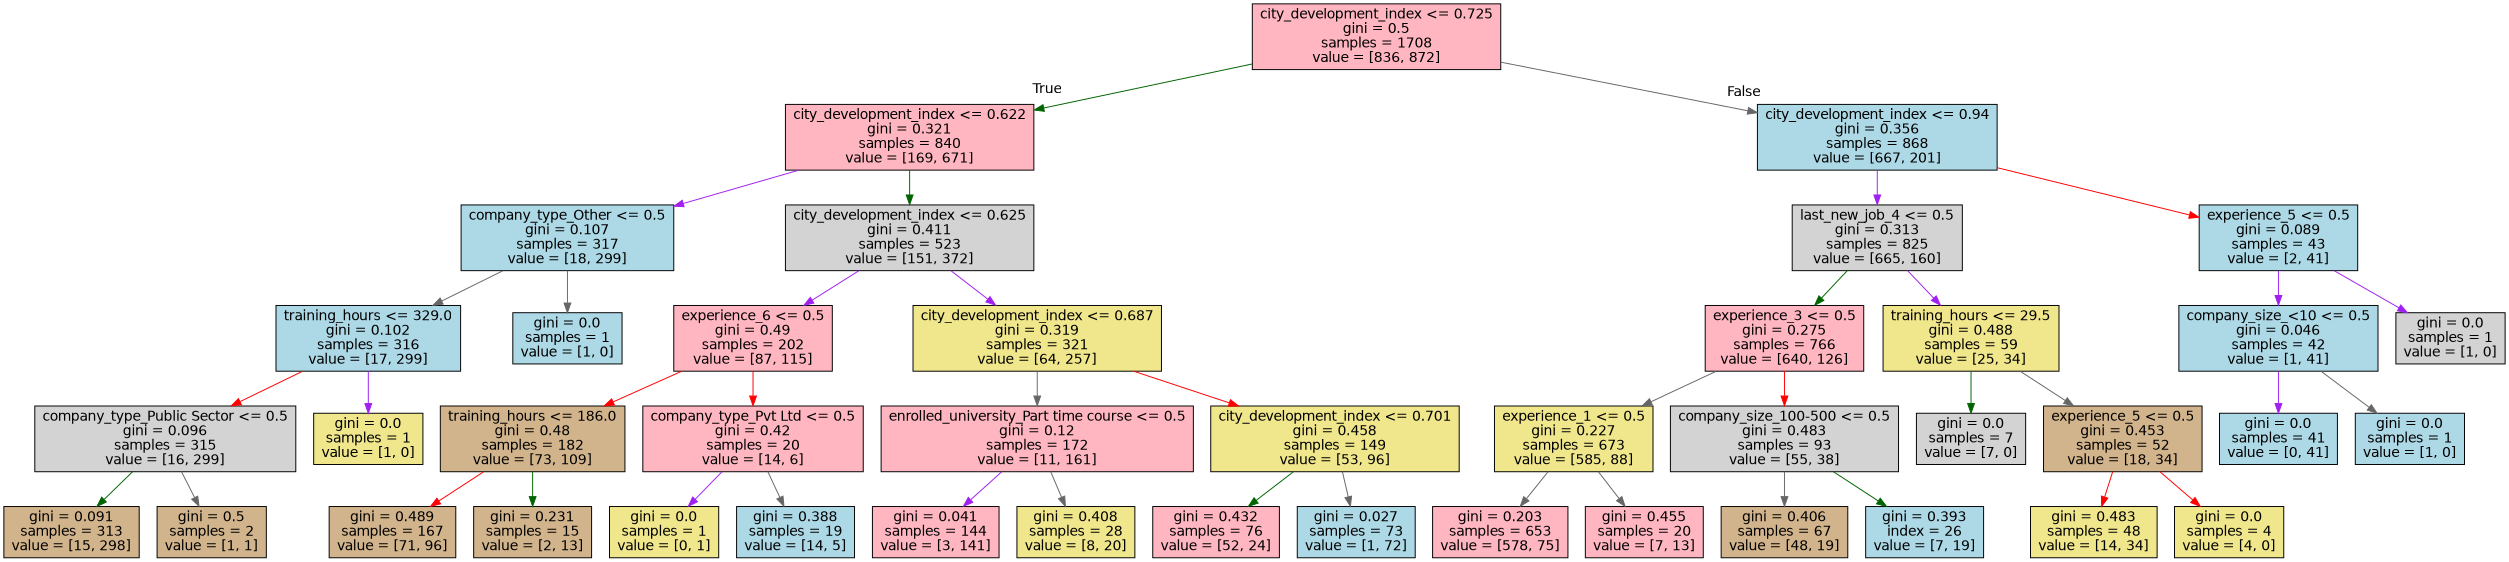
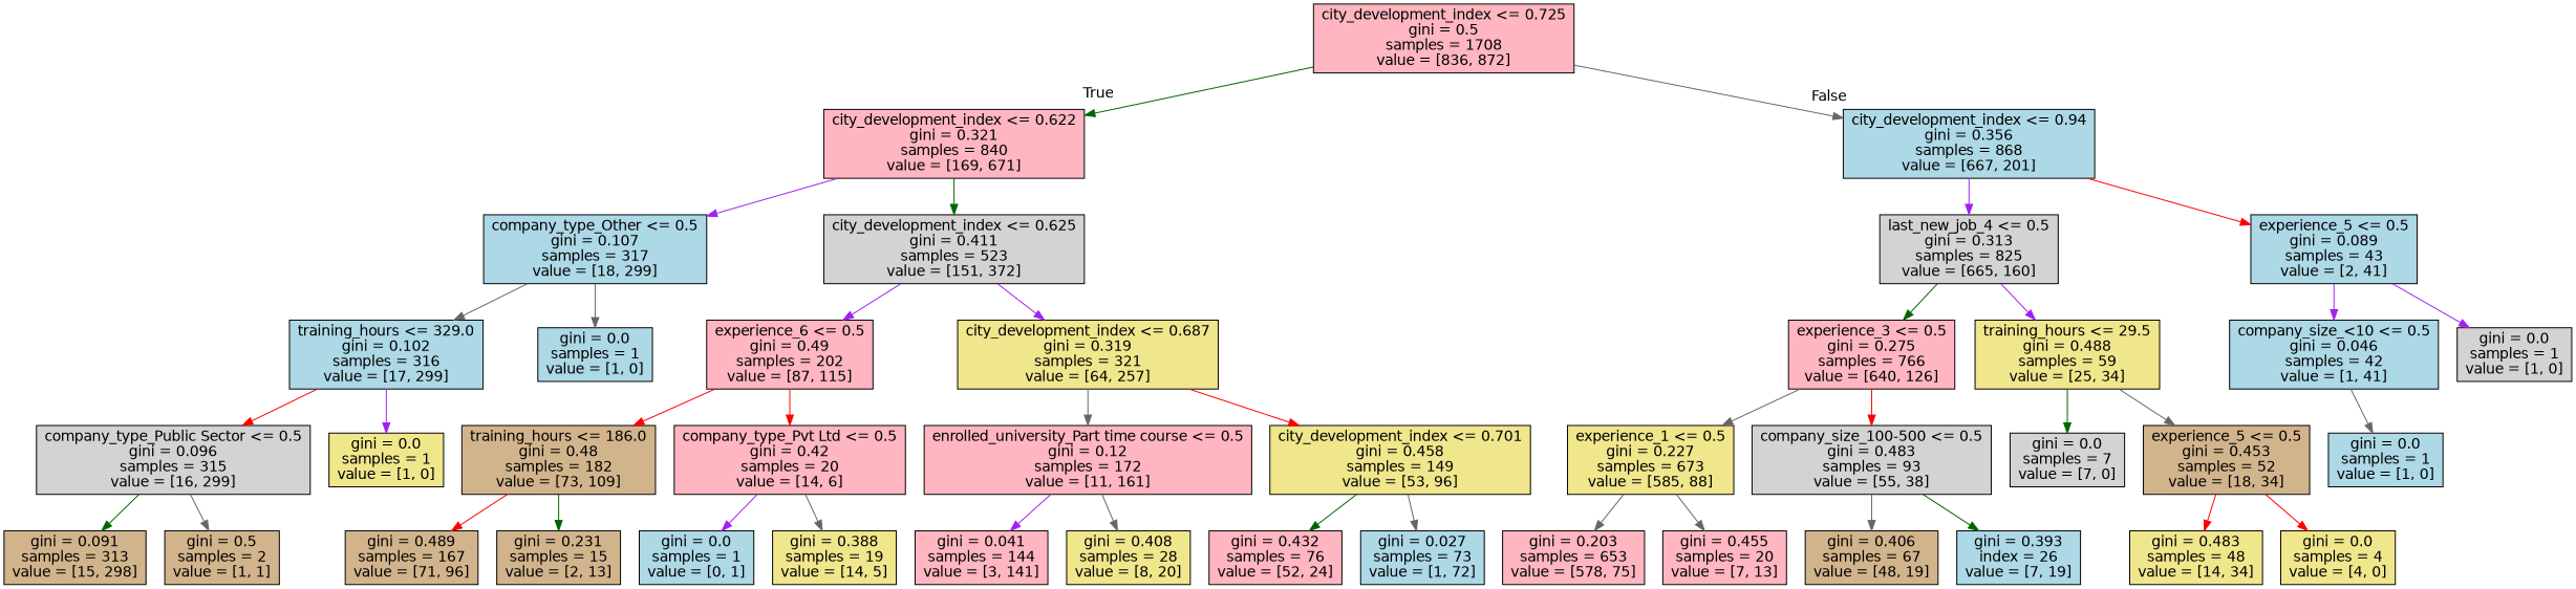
  digraph {
    node [fillcolor=lightblue fontname=helvetica shape=box style=filled]
    edge [color=gray40 fontname=helvetica]
    n1 [fillcolor=lightpink label="city_development_index <= 0.725\ngini = 0.5\nsamples = 1708\nvalue = [836, 872]"]
    n2 [fillcolor=lightpink label="city_development_index <= 0.622\ngini = 0.321\nsamples = 840\nvalue = [169, 671]"]
    n3 [label="city_development_index <= 0.94\ngini = 0.356\nsamples = 868\nvalue = [667, 201]"]
    n4 [label="company_type_Other <= 0.5\ngini = 0.107\nsamples = 317\nvalue = [18, 299]"]
    n5 [fillcolor=lightgrey label="city_development_index <= 0.625\ngini = 0.411\nsamples = 523\nvalue = [151, 372]"]
    n6 [fillcolor=lightgrey label="last_new_job_4 <= 0.5\ngini = 0.313\nsamples = 825\nvalue = [665, 160]"]
    n7 [label="experience_5 <= 0.5\ngini = 0.089\nsamples = 43\nvalue = [2, 41]"]
    n8 [label="training_hours <= 329.0\ngini = 0.102\nsamples = 316\nvalue = [17, 299]"]
    n9 [label="gini = 0.0\nsamples = 1\nvalue = [1, 0]"]
    n10 [fillcolor=lightpink label="experience_6 <= 0.5\ngini = 0.49\nsamples = 202\nvalue = [87, 115]"]
    n11 [fillcolor=khaki label="city_development_index <= 0.687\ngini = 0.319\nsamples = 321\nvalue = [64, 257]"]
    n12 [fillcolor=lightgrey label="company_type_Public Sector <= 0.5\ngini = 0.096\nsamples = 315\nvalue = [16, 299]"]
    n13 [fillcolor=khaki label="gini = 0.0\nsamples = 1\nvalue = [1, 0]"]
    n14 [fillcolor=tan label="gini = 0.091\nsamples = 313\nvalue = [15, 298]"]
    n15 [fillcolor=tan label="gini = 0.5\nsamples = 2\nvalue = [1, 1]"]
    n16 [fillcolor=tan label="training_hours <= 186.0\ngini = 0.48\nsamples = 182\nvalue = [73, 109]"]
    n17 [fillcolor=lightpink label="company_type_Pvt Ltd <= 0.5\ngini = 0.42\nsamples = 20\nvalue = [14, 6]"]
    n18 [fillcolor=lightpink label="enrolled_university_Part time course <= 0.5\ngini = 0.12\nsamples = 172\nvalue = [11, 161]"]
    n19 [fillcolor=khaki label="city_development_index <= 0.701\ngini = 0.458\nsamples = 149\nvalue = [53, 96]"]
    n20 [fillcolor=tan label="gini = 0.489\nsamples = 167\nvalue = [71, 96]"]
    n21 [fillcolor=tan label="gini = 0.231\nsamples = 15\nvalue = [2, 13]"]
-   n22 [fillcolor=khaki label="gini = 0.0\nsamples = 1\nvalue = [0, 1]"]
-   n23 [label="gini = 0.388\nsamples = 19\nvalue = [14, 5]"]
+   n22 [label="gini = 0.0\nsamples = 1\nvalue = [0, 1]"]
+   n23 [fillcolor=khaki label="gini = 0.388\nsamples = 19\nvalue = [14, 5]"]
    n24 [fillcolor=lightpink label="gini = 0.041\nsamples = 144\nvalue = [3, 141]"]
    n25 [fillcolor=khaki label="gini = 0.408\nsamples = 28\nvalue = [8, 20]"]
    n26 [fillcolor=lightpink label="gini = 0.432\nsamples = 76\nvalue = [52, 24]"]
    n27 [label="gini = 0.027\nsamples = 73\nvalue = [1, 72]"]
    n28 [fillcolor=lightpink label="experience_3 <= 0.5\ngini = 0.275\nsamples = 766\nvalue = [640, 126]"]
    n29 [fillcolor=khaki label="training_hours <= 29.5\ngini = 0.488\nsamples = 59\nvalue = [25, 34]"]
    n30 [label="company_size_<10 <= 0.5\ngini = 0.046\nsamples = 42\nvalue = [1, 41]"]
    n31 [fillcolor=lightgrey label="gini = 0.0\nsamples = 1\nvalue = [1, 0]"]
    n32 [fillcolor=khaki label="experience_1 <= 0.5\ngini = 0.227\nsamples = 673\nvalue = [585, 88]"]
    n33 [fillcolor=lightgrey label="company_size_100-500 <= 0.5\ngini = 0.483\nsamples = 93\nvalue = [55, 38]"]
    n34 [fillcolor=lightgrey label="gini = 0.0\nsamples = 7\nvalue = [7, 0]"]
    n35 [fillcolor=tan label="experience_5 <= 0.5\ngini = 0.453\nsamples = 52\nvalue = [18, 34]"]
    n36 [fillcolor=lightpink label="gini = 0.203\nsamples = 653\nvalue = [578, 75]"]
    n37 [fillcolor=lightpink label="gini = 0.455\nsamples = 20\nvalue = [7, 13]"]
    n38 [fillcolor=tan label="gini = 0.406\nsamples = 67\nvalue = [48, 19]"]
    n39 [label="gini = 0.393\nindex = 26\nvalue = [7, 19]"]
    n40 [fillcolor=khaki label="gini = 0.483\nsamples = 48\nvalue = [14, 34]"]
    n41 [fillcolor=khaki label="gini = 0.0\nsamples = 4\nvalue = [4, 0]"]
-   n42 [label="gini = 0.0\nsamples = 41\nvalue = [0, 41]"]
    n43 [label="gini = 0.0\nsamples = 1\nvalue = [1, 0]"]
    n1 -> n2 [color=darkgreen headlabel=True labelangle=45 labeldistance=2.5]
    n1 -> n3 [headlabel=False labelangle=-45 labeldistance=2.5]
    n2 -> n4 [color=purple]
    n2 -> n5 [color=darkgreen]
    n3 -> n6 [color=purple]
    n3 -> n7 [color=red]
    n4 -> n8
    n4 -> n9
    n5 -> n10 [color=purple]
    n5 -> n11 [color=purple]
    n6 -> n28 [color=darkgreen]
    n6 -> n29 [color=purple]
    n7 -> n30 [color=purple]
    n7 -> n31 [color=purple]
    n8 -> n12 [color=red]
    n8 -> n13 [color=purple]
    n10 -> n16 [color=red]
    n10 -> n17 [color=red]
    n11 -> n18
    n11 -> n19 [color=red]
    n12 -> n14 [color=darkgreen]
    n12 -> n15
    n16 -> n20 [color=red]
    n16 -> n21 [color=darkgreen]
    n17 -> n22 [color=purple]
    n17 -> n23
    n18 -> n24 [color=purple]
    n18 -> n25
    n19 -> n26 [color=darkgreen]
    n19 -> n27
    n28 -> n32
    n28 -> n33 [color=red]
    n29 -> n34 [color=darkgreen]
    n29 -> n35
-   n30 -> n42 [color=purple]
    n30 -> n43
    n32 -> n36
    n32 -> n37
    n33 -> n38
    n33 -> n39 [color=darkgreen]
    n35 -> n40 [color=red]
    n35 -> n41 [color=red]
  }
